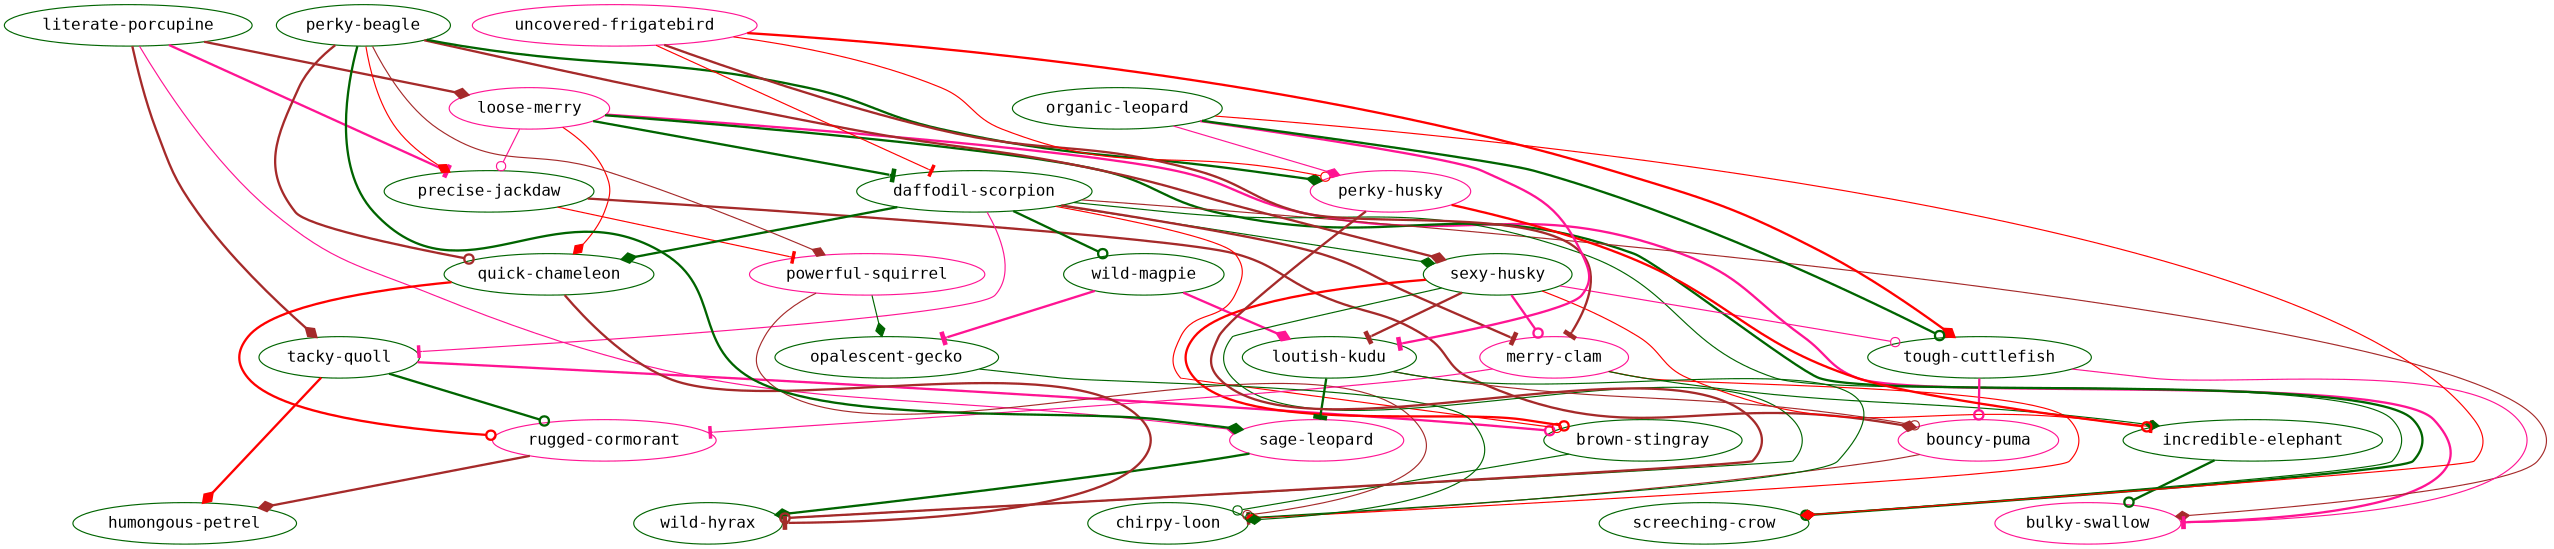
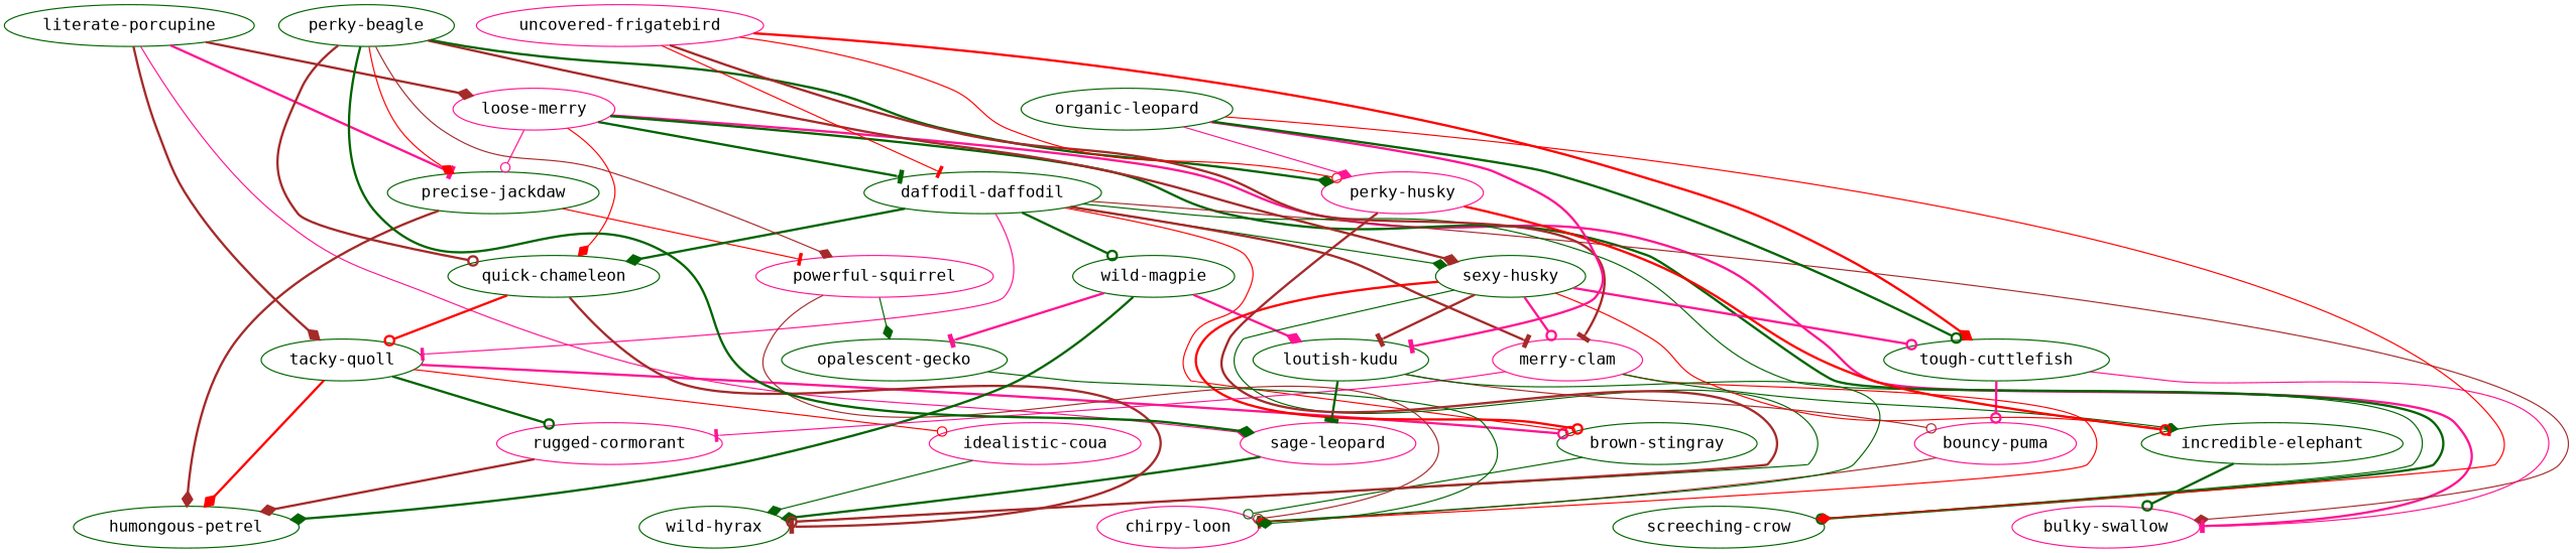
  strict digraph {
    fontname="DejaVu Sans Mono"
    node [color=darkgreen fontname="DejaVu Sans Mono"]
    edge [arrowhead=diamond color=darkgreen fontname="DejaVu Sans Mono" style=bold]
    "literate-porcupine" [bias=0.741010896034906]
    n2 [bias=0.4344330174851996 color=deeppink label="loose-merry"]
    "precise-jackdaw" [bias=0.5265190296862102]
    "tacky-quoll" [bias=0.5329599631076912]
    "sage-leopard" [bias=0.14020199098674913 color=deeppink]
    "bulky-swallow" [bias=0.9436605507000869 color=deeppink]
-   "daffodil-scorpion" [bias=0.9828290806938962]
+   "daffodil-scorpion" [bias=0.9828290806938962 label="daffodil-daffodil"]
    "screeching-crow" [bias=0.5548570617163854]
    "quick-chameleon" [bias=0.602603177944218]
    "powerful-squirrel" [bias=0.043107922421989686 color=deeppink]
    "bouncy-puma" [bias=0.07074924752318523 color=deeppink]
+   "idealistic-coua" [bias=0.9306264352156454 color=deeppink]
    "brown-stingray" [bias=0.6973778131780664]
    "rugged-cormorant" [bias=0.5422713077500029 color=deeppink]
    "humongous-petrel" [bias=0.6236971824083154]
    "wild-hyrax" [bias=0.945980041674951]
    "wild-magpie" [bias=0.8891210344837092]
    n18 [bias=0.3562867317665741 label="sexy-husky"]
    "merry-clam" [bias=0.8098630843556531 color=deeppink]
    "opalescent-gecko" [bias=0.2588251989439453]
-   "chirpy-loon" [bias=0.3766959035231745]
+   "chirpy-loon" [bias=0.3766959035231745 color=deeppink]
    "loutish-kudu" [bias=0.7305298055012682]
    "tough-cuttlefish" [bias=0.8902783599981219]
    "incredible-elephant" [bias=0.13107690154760177]
    "perky-beagle" [bias=0.7112080740561253]
    n26 [bias=0.060880183952971456 color=deeppink label="perky-husky"]
    "uncovered-frigatebird" [bias=0.9146044660962959 color=deeppink]
    "organic-leopard" [bias=0.7258207969333959]
    "literate-porcupine" -> n2 [color=brown weight=0.7844145096356775]
    "literate-porcupine" -> "precise-jackdaw" [arrowhead=tee color=deeppink weight=0.6355401818218467]
    "literate-porcupine" -> "tacky-quoll" [color=brown weight=0.5721260556418616]
    "literate-porcupine" -> "sage-leopard" [color=deeppink style=solid weight=0.08438717769030202]
    n2 -> "precise-jackdaw" [arrowhead=odot color=deeppink style=solid weight=0.6137518251221622]
    n2 -> "bulky-swallow" [arrowhead=tee color=deeppink weight=0.33918334119152027]
    n2 -> "daffodil-scorpion" [arrowhead=tee weight=0.4483570521394833]
    n2 -> "screeching-crow" [arrowhead=odot weight=0.8317833220980508]
    n2 -> "quick-chameleon" [color=red style=solid weight=0.21304718650622234]
    "precise-jackdaw" -> "powerful-squirrel" [arrowhead=tee color=red style=solid weight=0.555644944296311]
-   "precise-jackdaw" -> "bouncy-puma" [color=brown weight=0.6842398105445696]
+   "precise-jackdaw" -> "humongous-petrel" [color=brown weight=0.6842398105445696]
+   "tacky-quoll" -> "idealistic-coua" [arrowhead=odot color=red style=solid weight=0.12194768631903019]
    "tacky-quoll" -> "brown-stingray" [arrowhead=odot color=deeppink weight=0.9511816365089855]
    "tacky-quoll" -> "rugged-cormorant" [arrowhead=odot weight=0.4328999705450013]
    "tacky-quoll" -> "humongous-petrel" [color=red weight=0.039754925213853154]
    "sage-leopard" -> "wild-hyrax" [weight=0.8094457675644532]
    "daffodil-scorpion" -> "tacky-quoll" [arrowhead=tee color=deeppink style=solid weight=0.923411702842121]
    "daffodil-scorpion" -> "bulky-swallow" [color=brown style=solid weight=0.01643476557551171]
    "daffodil-scorpion" -> "screeching-crow" [style=solid weight=0.7721489912831254]
    "daffodil-scorpion" -> "quick-chameleon" [weight=0.838681012307301]
    "daffodil-scorpion" -> "brown-stingray" [arrowhead=odot color=red style=solid weight=0.5359554428024709]
    "daffodil-scorpion" -> "wild-magpie" [arrowhead=odot weight=0.8105284284166352]
    "daffodil-scorpion" -> n18 [style=solid weight=0.5878171328734383]
    "daffodil-scorpion" -> "merry-clam" [arrowhead=tee color=brown weight=0.5387821930556533]
-   "quick-chameleon" -> "rugged-cormorant" [arrowhead=odot color=red weight=0.6678750654024376]
+   "quick-chameleon" -> "tacky-quoll" [arrowhead=odot color=red weight=0.6678750654024376]
    "quick-chameleon" -> "wild-hyrax" [arrowhead=tee color=brown weight=0.9224612256031613]
    "powerful-squirrel" -> "opalescent-gecko" [style=solid weight=0.5460086391319456]
    "powerful-squirrel" -> "chirpy-loon" [arrowhead=odot color=brown style=solid weight=0.3098616153933358]
    "bouncy-puma" -> "chirpy-loon" [arrowhead=tee color=brown style=solid weight=0.9592704834155731]
+   "idealistic-coua" -> "wild-hyrax" [style=solid weight=0.42963725105899153]
    "brown-stingray" -> "chirpy-loon" [arrowhead=odot style=solid weight=0.9093089665696826]
    "rugged-cormorant" -> "humongous-petrel" [color=brown weight=0.39043140523983444]
+   "wild-magpie" -> "humongous-petrel" [weight=0.8360388353791356]
    "wild-magpie" -> "opalescent-gecko" [arrowhead=tee color=deeppink weight=0.9404426375811299]
    "wild-magpie" -> "loutish-kudu" [color=deeppink weight=0.3832480960039969]
    n18 -> "brown-stingray" [arrowhead=odot color=red weight=0.17744387350975355]
    n18 -> "wild-hyrax" [arrowhead=odot style=solid weight=0.04404723321848414]
    n18 -> "merry-clam" [arrowhead=odot color=deeppink weight=0.1880940669063792]
    n18 -> "loutish-kudu" [arrowhead=tee color=brown weight=0.3290966884785447]
-   n18 -> "tough-cuttlefish" [arrowhead=odot color=deeppink style=solid weight=0.35075764945979515]
+   n18 -> "tough-cuttlefish" [arrowhead=odot color=deeppink weight=0.35075764945979515]
    n18 -> "incredible-elephant" [arrowhead=tee color=red style=solid weight=0.046331870217790616]
    "merry-clam" -> "rugged-cormorant" [arrowhead=tee color=deeppink style=solid weight=0.9664158312341038]
    "merry-clam" -> "chirpy-loon" [color=red style=solid weight=0.8313488444144657]
    "merry-clam" -> "incredible-elephant" [style=solid weight=0.4641240536409641]
    "opalescent-gecko" -> "chirpy-loon" [style=solid weight=0.32255713010235665]
    "loutish-kudu" -> "sage-leopard" [arrowhead=tee weight=0.9751935626778621]
    "loutish-kudu" -> "bouncy-puma" [arrowhead=odot color=brown style=solid weight=0.17434547794276867]
    "loutish-kudu" -> "chirpy-loon" [arrowhead=odot style=solid weight=0.9368043443101418]
    "tough-cuttlefish" -> "bulky-swallow" [arrowhead=tee color=deeppink style=solid weight=0.7131693088413501]
    "tough-cuttlefish" -> "bouncy-puma" [arrowhead=odot color=deeppink weight=0.21447907538902133]
    "incredible-elephant" -> "bulky-swallow" [arrowhead=odot weight=0.6694504362997411]
    "perky-beagle" -> "precise-jackdaw" [color=red style=solid weight=0.5547787932860223]
    "perky-beagle" -> "sage-leopard" [weight=0.09730776000527552]
    "perky-beagle" -> "quick-chameleon" [arrowhead=odot color=brown weight=0.22541208199405538]
    "perky-beagle" -> "powerful-squirrel" [color=brown style=solid weight=0.7419290944671199]
    "perky-beagle" -> n18 [color=brown weight=0.8633199573895418]
    "perky-beagle" -> n26 [weight=0.16431455182719357]
    n26 -> "wild-hyrax" [arrowhead=odot color=brown weight=0.7725745494753326]
    n26 -> "incredible-elephant" [arrowhead=odot color=red weight=0.8821159774078462]
    "uncovered-frigatebird" -> "daffodil-scorpion" [arrowhead=tee color=red style=solid weight=0.777445493898542]
    "uncovered-frigatebird" -> "merry-clam" [arrowhead=tee color=brown weight=0.8736558868896481]
    "uncovered-frigatebird" -> "tough-cuttlefish" [color=red weight=0.02345440217177308]
    "uncovered-frigatebird" -> n26 [arrowhead=odot color=red style=solid weight=0.7871773489446217]
    "organic-leopard" -> "screeching-crow" [color=red style=solid weight=0.5469122340071181]
    "organic-leopard" -> "loutish-kudu" [arrowhead=tee color=deeppink weight=0.30806598277200903]
    "organic-leopard" -> "tough-cuttlefish" [arrowhead=odot weight=0.2847556751007996]
    "organic-leopard" -> n26 [color=deeppink style=solid weight=0.9588192120737595]
  }
